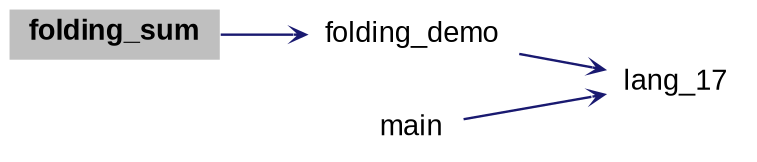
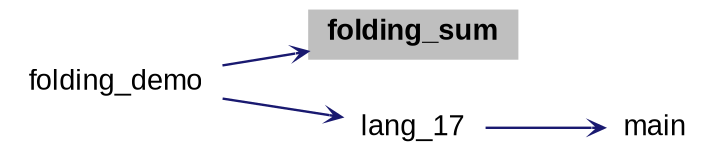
  digraph {
    fontname="Liberation Sans"
    rankdir=RL
    node [color=black fontname="Liberation Sans" fontsize=12 shape=plaintext]
    edge [arrowhead=open arrowsize=0.5 arrowtail=open color=midnightblue dir=back fontname="Liberation Sans" fontsize=15 labelfontsize=15 style=solid]
    n1 [fillcolor=grey75 fontcolor=black height=0.2 label=<<b>folding_sum</b>> style=filled width=0.4]
    n2 [height=0.2 label=folding_demo width=0.4]
    n3 [height=0.2 label=lang_17 width=0.4]
    n4 [height=0.2 label=main width=0.4]
-   n2 -> n1
+   n1 -> n2
    n3 -> n2
-   n3 -> n4
+   n4 -> n3
  }
